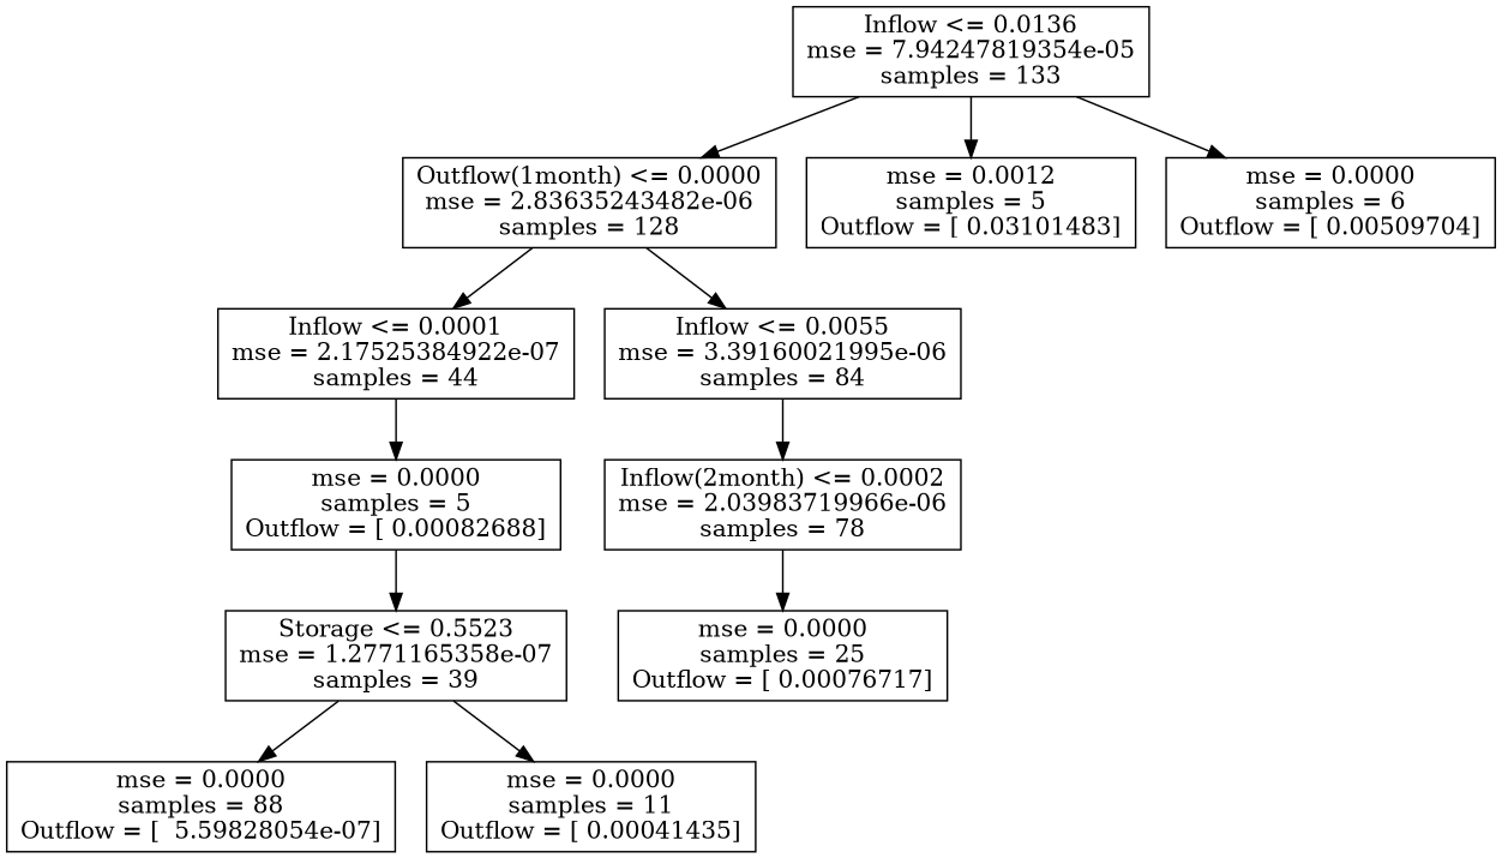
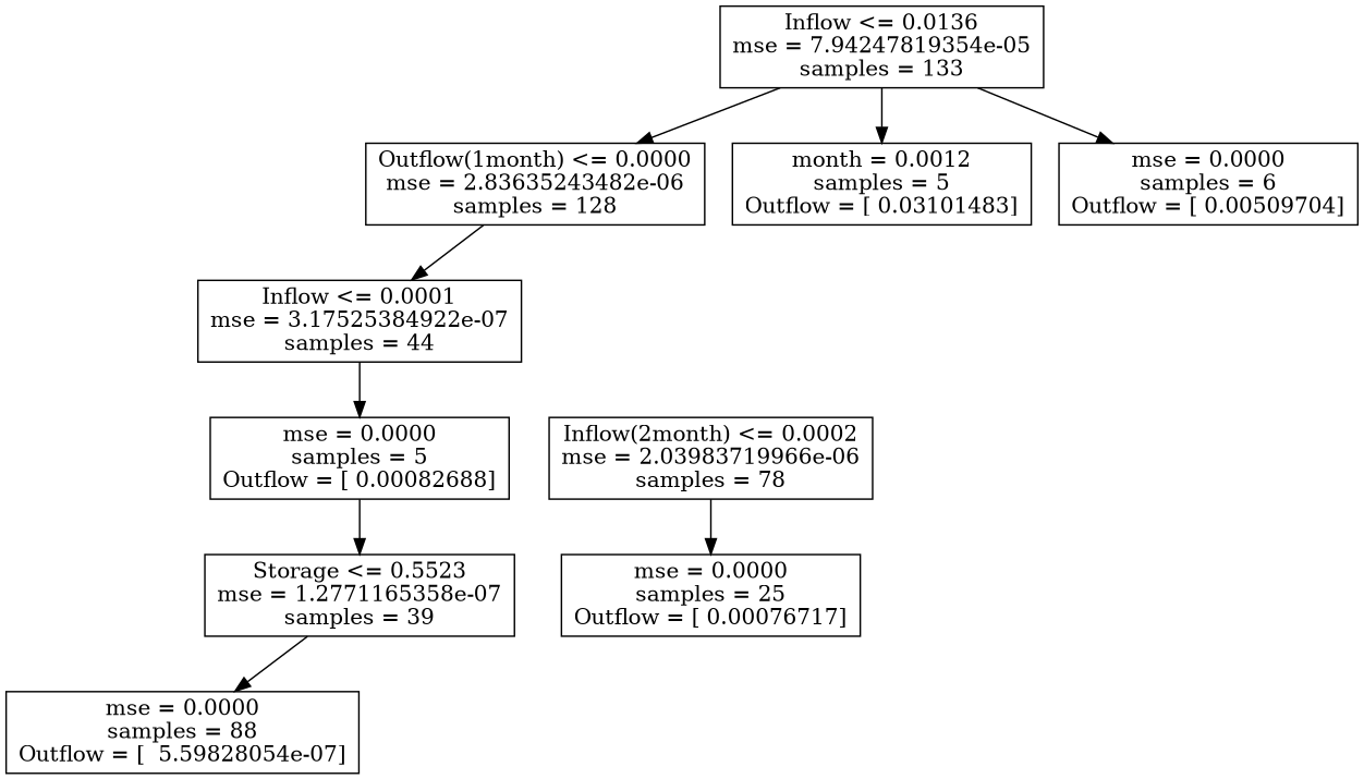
  digraph {
    node [shape=box]
    n1 [label="Inflow <= 0.0136\nmse = 7.94247819354e-05\nsamples = 133"]
    n2 [label="Outflow(1month) <= 0.0000\nmse = 2.83635243482e-06\nsamples = 128"]
-   n3 [label="mse = 0.0012\nsamples = 5\nOutflow = [ 0.03101483]"]
+   n3 [label="month = 0.0012\nsamples = 5\nOutflow = [ 0.03101483]"]
    n4 [label="mse = 0.0000\nsamples = 6\nOutflow = [ 0.00509704]"]
-   n5 [label="Inflow <= 0.0001\nmse = 2.17525384922e-07\nsamples = 44"]
-   n6 [label="Inflow <= 0.0055\nmse = 3.39160021995e-06\nsamples = 84"]
+   n5 [label="Inflow <= 0.0001\nmse = 3.17525384922e-07\nsamples = 44"]
    n7 [label="mse = 0.0000\nsamples = 5\nOutflow = [ 0.00082688]"]
    n8 [label="Inflow(2month) <= 0.0002\nmse = 2.03983719966e-06\nsamples = 78"]
    n9 [label="Storage <= 0.5523\nmse = 1.2771165358e-07\nsamples = 39"]
    n10 [label="mse = 0.0000\nsamples = 88\nOutflow = [  5.59828054e-07]"]
-   n11 [label="mse = 0.0000\nsamples = 11\nOutflow = [ 0.00041435]"]
    n12 [label="mse = 0.0000\nsamples = 25\nOutflow = [ 0.00076717]"]
    n1 -> n2
    n1 -> n3
    n1 -> n4
    n2 -> n5
-   n2 -> n6
    n5 -> n7
-   n6 -> n8
    n7 -> n9
    n8 -> n12
    n9 -> n10
-   n9 -> n11
  }
